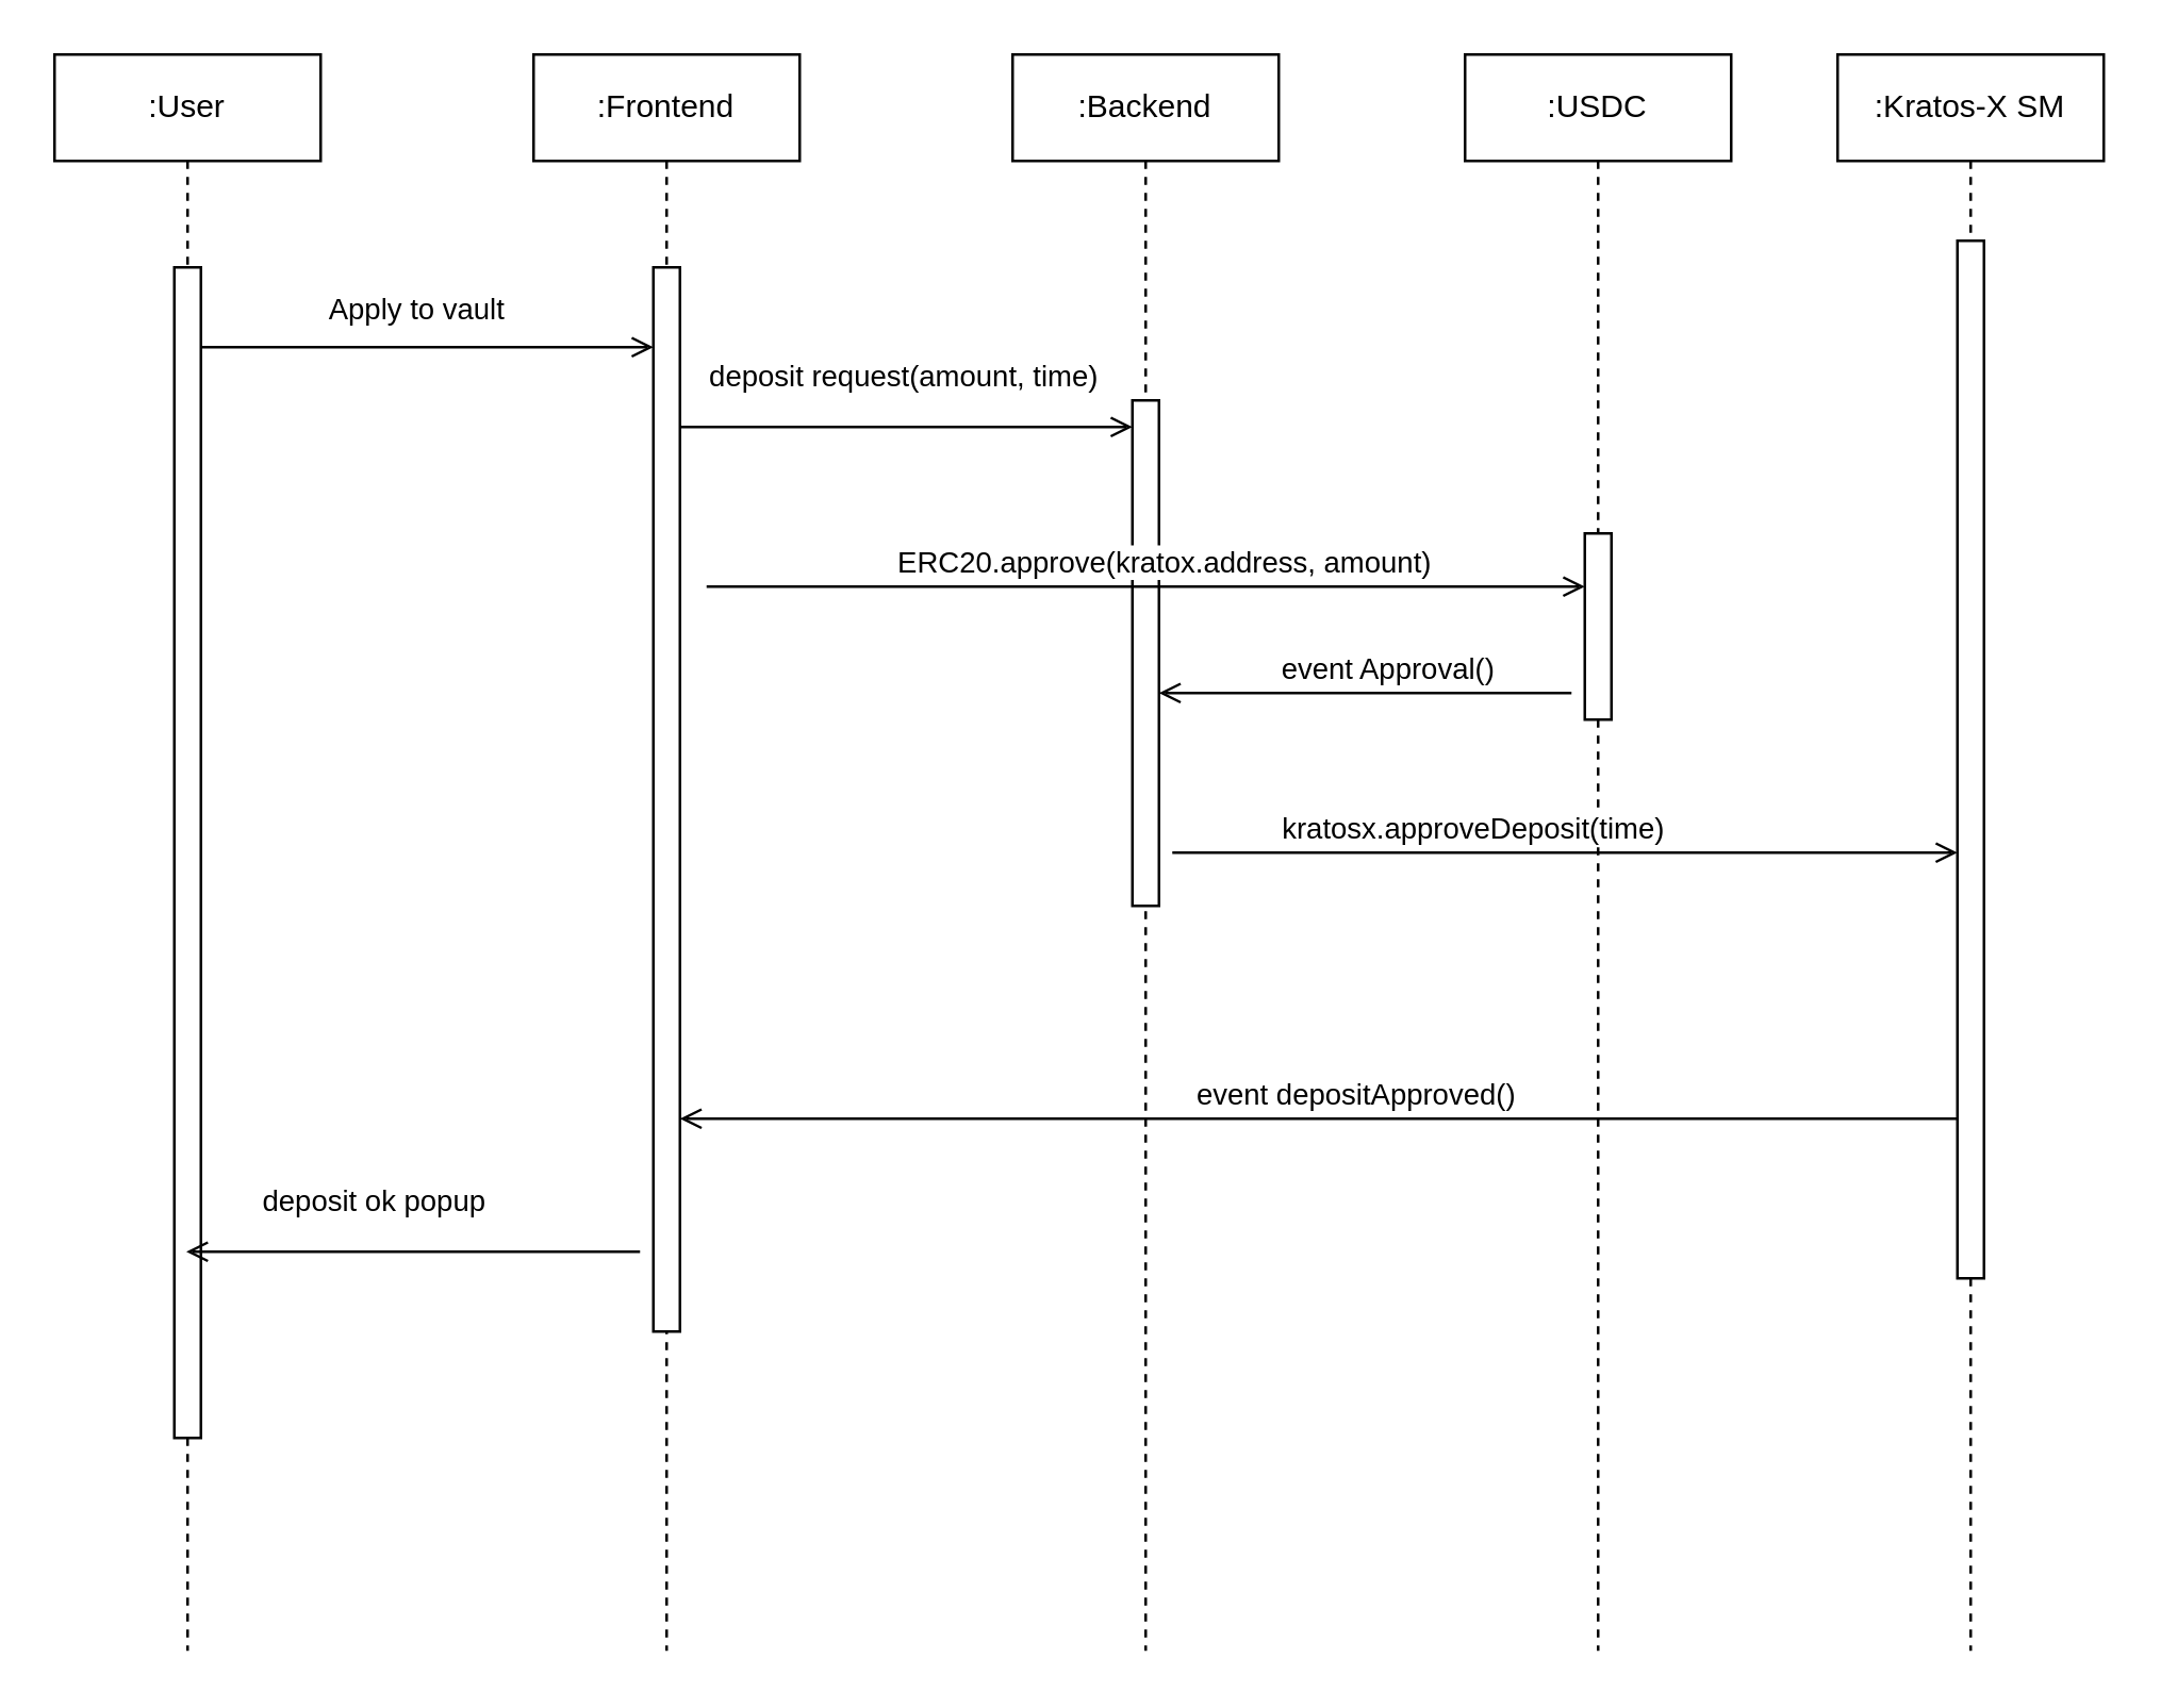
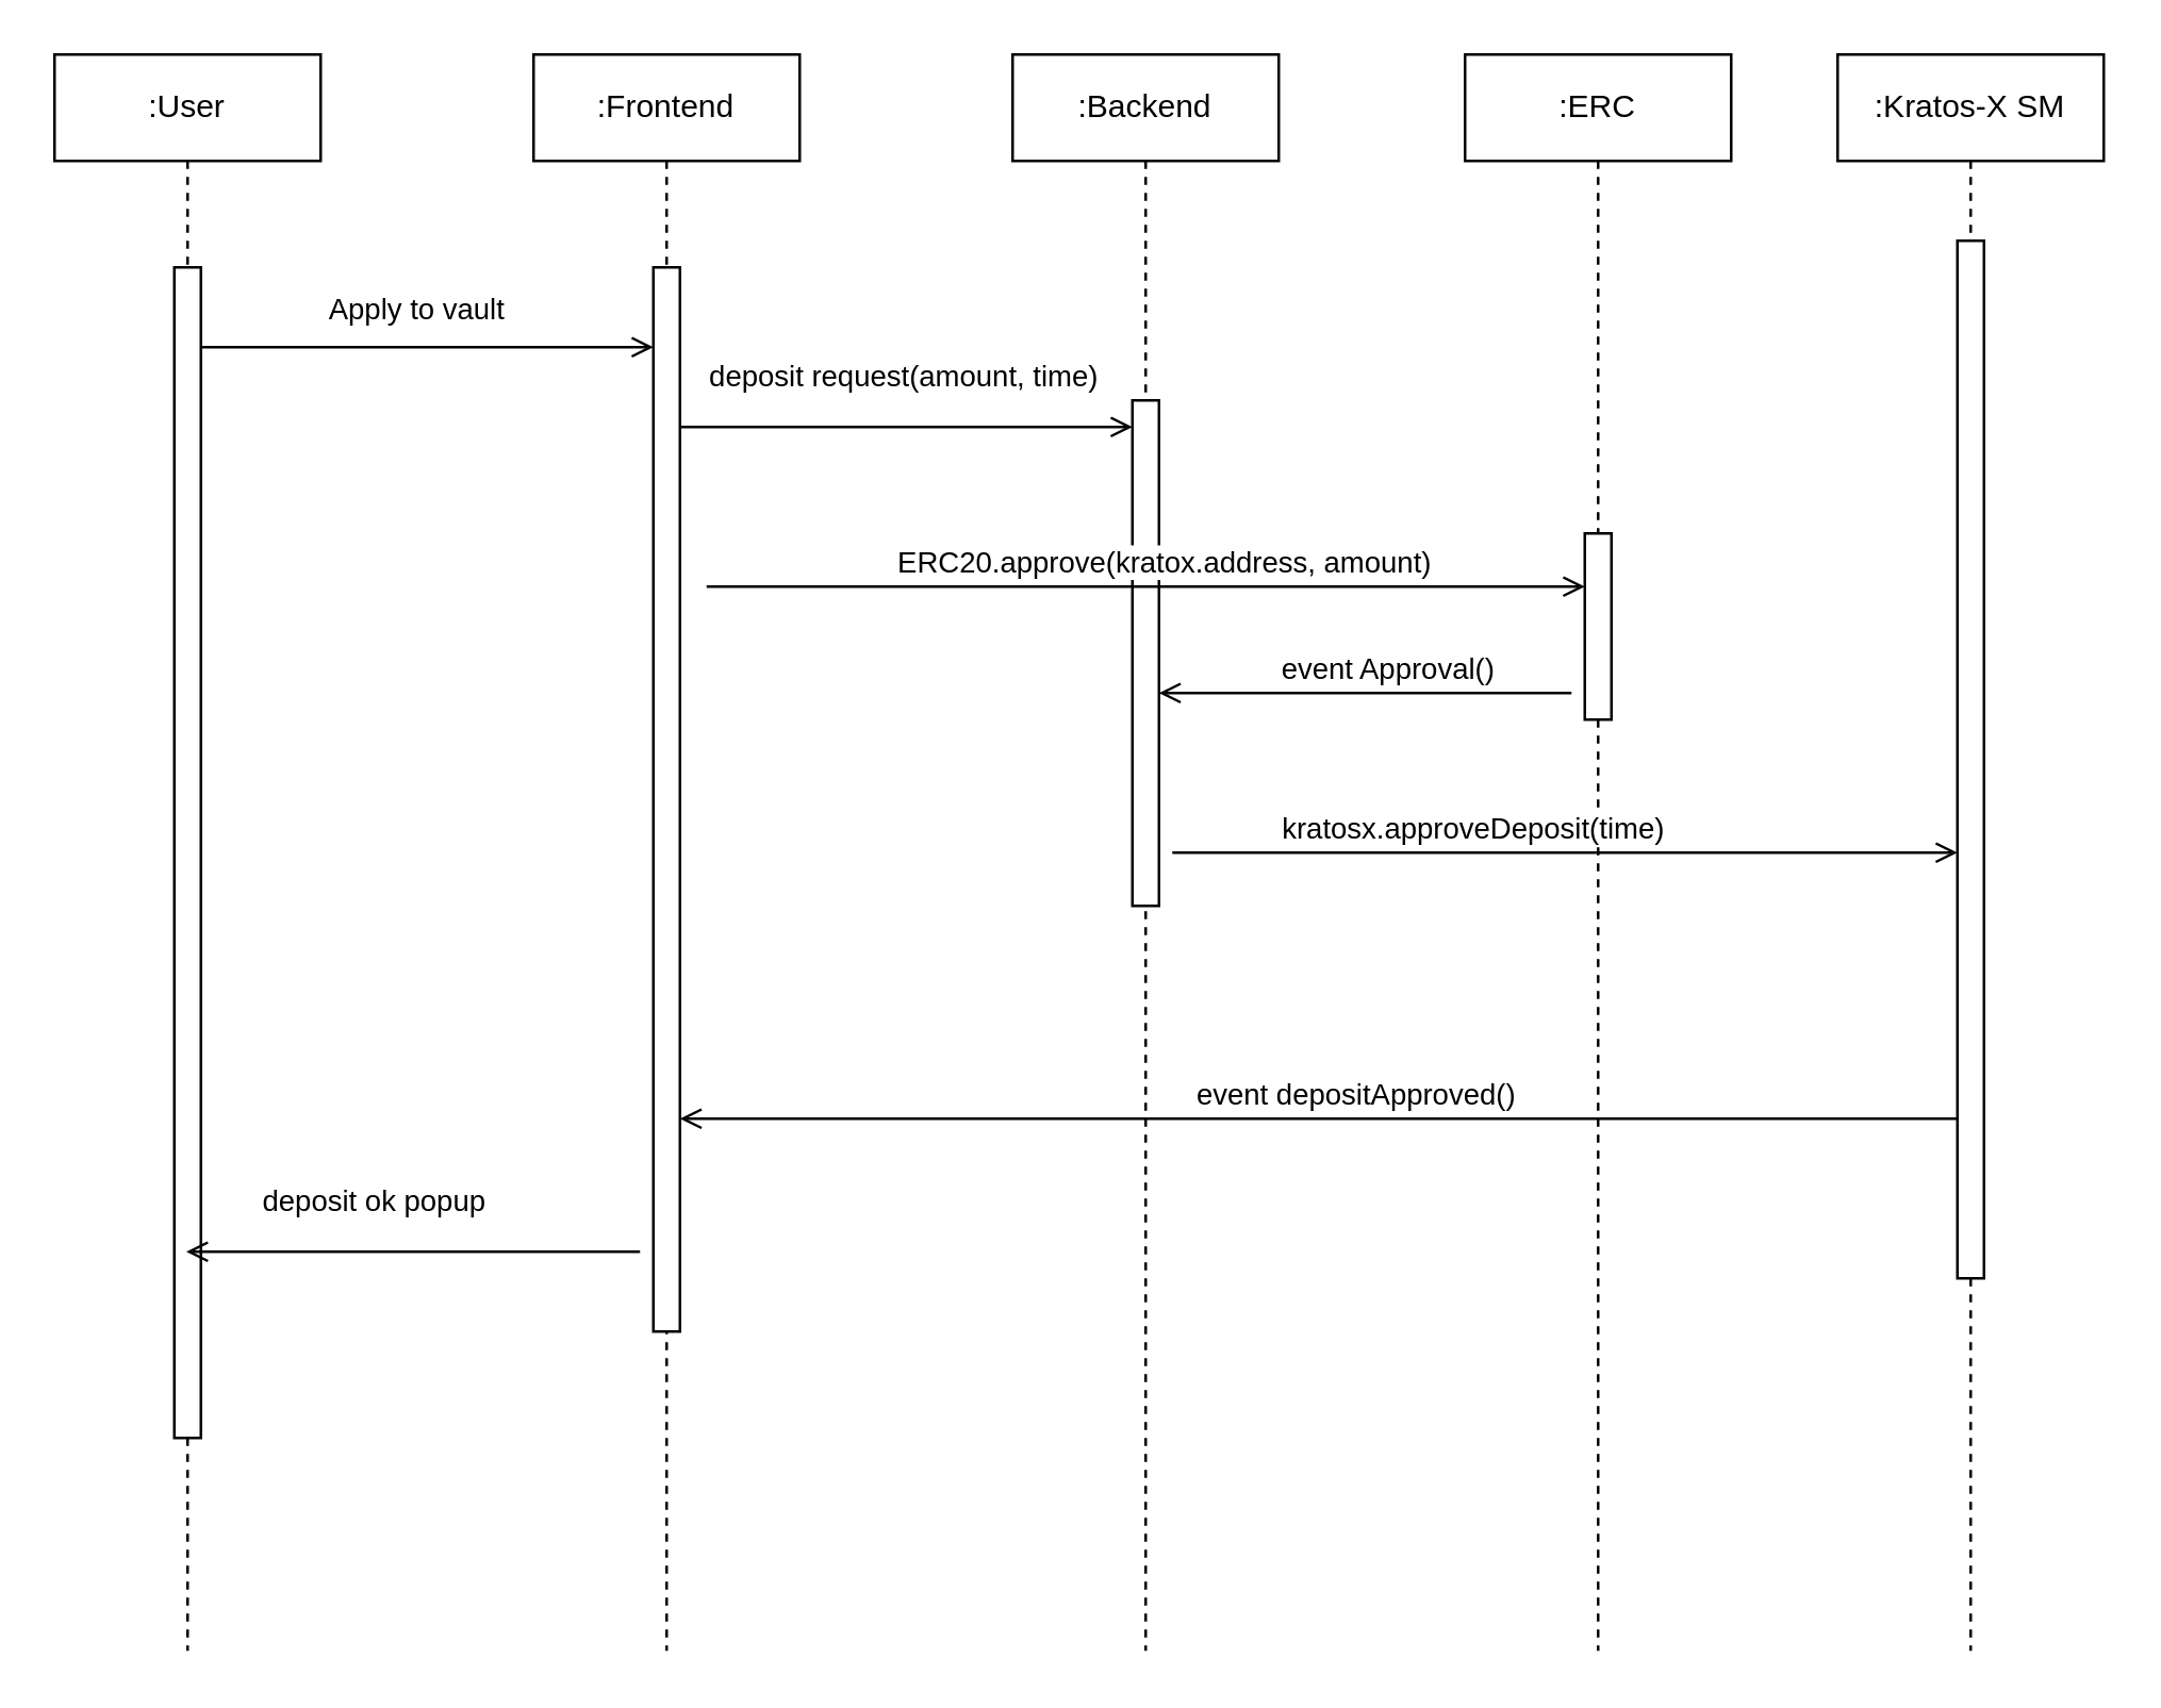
  <mxCell id="0" />
  <mxCell id="1" parent="0" />
  <mxCell id="2" value=":User" style="shape=umlLifeline;perimeter=lifelinePerimeter;whiteSpace=wrap;html=1;container=0;dropTarget=0;collapsible=0;recursiveResize=0;outlineConnect=0;portConstraint=eastwest;newEdgeStyle={&quot;edgeStyle&quot;:&quot;elbowEdgeStyle&quot;,&quot;elbow&quot;:&quot;vertical&quot;,&quot;curved&quot;:0,&quot;rounded&quot;:0};" vertex="1" parent="1"><mxGeometry x="20" y="20" width="100" height="600" as="geometry" /></mxCell>
  <mxCell id="3" value="" style="html=1;points=[];perimeter=orthogonalPerimeter;outlineConnect=0;targetShapes=umlLifeline;portConstraint=eastwest;newEdgeStyle={&quot;edgeStyle&quot;:&quot;elbowEdgeStyle&quot;,&quot;elbow&quot;:&quot;vertical&quot;,&quot;curved&quot;:0,&quot;rounded&quot;:0};" vertex="1" parent="2"><mxGeometry x="45" y="80" width="10" height="440" as="geometry" /></mxCell>
  <mxCell id="4" value=":Frontend" style="shape=umlLifeline;perimeter=lifelinePerimeter;whiteSpace=wrap;html=1;container=0;dropTarget=0;collapsible=0;recursiveResize=0;outlineConnect=0;portConstraint=eastwest;newEdgeStyle={&quot;edgeStyle&quot;:&quot;elbowEdgeStyle&quot;,&quot;elbow&quot;:&quot;vertical&quot;,&quot;curved&quot;:0,&quot;rounded&quot;:0};" vertex="1" parent="1"><mxGeometry x="200" y="20" width="100" height="600" as="geometry" /></mxCell>
  <mxCell id="5" value="" style="html=1;points=[];perimeter=orthogonalPerimeter;outlineConnect=0;targetShapes=umlLifeline;portConstraint=eastwest;newEdgeStyle={&quot;edgeStyle&quot;:&quot;elbowEdgeStyle&quot;,&quot;elbow&quot;:&quot;vertical&quot;,&quot;curved&quot;:0,&quot;rounded&quot;:0};" vertex="1" parent="4"><mxGeometry x="45" y="80" width="10" height="400" as="geometry" /></mxCell>
  <mxCell id="6" value=":Backend" style="shape=umlLifeline;perimeter=lifelinePerimeter;whiteSpace=wrap;html=1;container=0;dropTarget=0;collapsible=0;recursiveResize=0;outlineConnect=0;portConstraint=eastwest;newEdgeStyle={&quot;edgeStyle&quot;:&quot;elbowEdgeStyle&quot;,&quot;elbow&quot;:&quot;vertical&quot;,&quot;curved&quot;:0,&quot;rounded&quot;:0};" vertex="1" parent="1"><mxGeometry x="380" y="20" width="100" height="600" as="geometry" /></mxCell>
  <mxCell id="7" value="" style="html=1;points=[];perimeter=orthogonalPerimeter;outlineConnect=0;targetShapes=umlLifeline;portConstraint=eastwest;newEdgeStyle={&quot;edgeStyle&quot;:&quot;elbowEdgeStyle&quot;,&quot;elbow&quot;:&quot;vertical&quot;,&quot;curved&quot;:0,&quot;rounded&quot;:0};" vertex="1" parent="6"><mxGeometry x="45" y="130" width="10" height="190" as="geometry" /></mxCell>
- <mxCell id="8" value=":USDC" style="shape=umlLifeline;perimeter=lifelinePerimeter;whiteSpace=wrap;html=1;container=0;dropTarget=0;collapsible=0;recursiveResize=0;outlineConnect=0;portConstraint=eastwest;newEdgeStyle={&quot;edgeStyle&quot;:&quot;elbowEdgeStyle&quot;,&quot;elbow&quot;:&quot;vertical&quot;,&quot;curved&quot;:0,&quot;rounded&quot;:0};" vertex="1" parent="1"><mxGeometry x="550" y="20" width="100" height="600" as="geometry" /></mxCell>
+ <mxCell id="8" value=":ERC" style="shape=umlLifeline;perimeter=lifelinePerimeter;whiteSpace=wrap;html=1;container=0;dropTarget=0;collapsible=0;recursiveResize=0;outlineConnect=0;portConstraint=eastwest;newEdgeStyle={&quot;edgeStyle&quot;:&quot;elbowEdgeStyle&quot;,&quot;elbow&quot;:&quot;vertical&quot;,&quot;curved&quot;:0,&quot;rounded&quot;:0};" vertex="1" parent="1"><mxGeometry x="550" y="20" width="100" height="600" as="geometry" /></mxCell>
  <mxCell id="9" value="" style="html=1;points=[];perimeter=orthogonalPerimeter;outlineConnect=0;targetShapes=umlLifeline;portConstraint=eastwest;newEdgeStyle={&quot;edgeStyle&quot;:&quot;elbowEdgeStyle&quot;,&quot;elbow&quot;:&quot;vertical&quot;,&quot;curved&quot;:0,&quot;rounded&quot;:0};" vertex="1" parent="8"><mxGeometry x="45" y="180" width="10" height="70" as="geometry" /></mxCell>
  <mxCell id="10" value=":Kratos-X SM" style="shape=umlLifeline;perimeter=lifelinePerimeter;whiteSpace=wrap;html=1;container=0;dropTarget=0;collapsible=0;recursiveResize=0;outlineConnect=0;portConstraint=eastwest;newEdgeStyle={&quot;edgeStyle&quot;:&quot;elbowEdgeStyle&quot;,&quot;elbow&quot;:&quot;vertical&quot;,&quot;curved&quot;:0,&quot;rounded&quot;:0};" vertex="1" parent="1"><mxGeometry x="690" y="20" width="100" height="600" as="geometry" /></mxCell>
  <mxCell id="11" value="" style="html=1;points=[];perimeter=orthogonalPerimeter;outlineConnect=0;targetShapes=umlLifeline;portConstraint=eastwest;newEdgeStyle={&quot;edgeStyle&quot;:&quot;elbowEdgeStyle&quot;,&quot;elbow&quot;:&quot;vertical&quot;,&quot;curved&quot;:0,&quot;rounded&quot;:0};" vertex="1" parent="10"><mxGeometry x="45" y="70" width="10" height="390" as="geometry" /></mxCell>
  <mxCell id="12" value="" style="endArrow=open;html=1;rounded=0;endFill=0;" edge="1" parent="1" target="5"><mxGeometry width="50" height="50" relative="1" as="geometry"><mxPoint x="75" y="130" as="sourcePoint" /><mxPoint x="230" y="130" as="targetPoint" /></mxGeometry></mxCell>
  <mxCell id="13" value="Apply to vault" style="edgeLabel;html=1;align=center;verticalAlign=middle;resizable=0;points=[];" vertex="1" connectable="0" parent="12"><mxGeometry x="-0.059" y="-3" relative="1" as="geometry"><mxPoint y="-18" as="offset" /></mxGeometry></mxCell>
  <mxCell id="14" value="" style="endArrow=open;html=1;rounded=0;endFill=0;" edge="1" parent="1" target="7"><mxGeometry width="50" height="50" relative="1" as="geometry"><mxPoint x="255" y="160" as="sourcePoint" /><mxPoint x="420" y="160" as="targetPoint" /></mxGeometry></mxCell>
  <mxCell id="15" value="deposit request(amount, time)" style="edgeLabel;html=1;align=center;verticalAlign=middle;resizable=0;points=[];" vertex="1" connectable="0" parent="14"><mxGeometry x="-0.232" relative="1" as="geometry"><mxPoint x="18" y="-20" as="offset" /></mxGeometry></mxCell>
  <mxCell id="16" value="" style="endArrow=open;html=1;rounded=0;endFill=0;" edge="1" parent="1"><mxGeometry width="50" height="50" relative="1" as="geometry"><mxPoint x="265" y="220" as="sourcePoint" /><mxPoint x="595" y="220" as="targetPoint" /></mxGeometry></mxCell>
  <mxCell id="17" value="ERC20.approve(kratox.address, amount)" style="edgeLabel;html=1;align=center;verticalAlign=middle;resizable=0;points=[];" vertex="1" connectable="0" parent="16"><mxGeometry x="-0.016" relative="1" as="geometry"><mxPoint x="9" y="-10" as="offset" /></mxGeometry></mxCell>
  <mxCell id="18" value="" style="endArrow=none;html=1;rounded=0;endFill=0;startArrow=open;startFill=0;" edge="1" parent="1"><mxGeometry width="50" height="50" relative="1" as="geometry"><mxPoint x="435" y="260" as="sourcePoint" /><mxPoint x="590" y="260" as="targetPoint" /></mxGeometry></mxCell>
  <mxCell id="19" value="event Approval()" style="edgeLabel;html=1;align=center;verticalAlign=middle;resizable=0;points=[];" vertex="1" connectable="0" parent="18"><mxGeometry x="0.058" y="-1" relative="1" as="geometry"><mxPoint x="3" y="-11" as="offset" /></mxGeometry></mxCell>
  <mxCell id="20" value="" style="endArrow=open;html=1;rounded=0;endFill=0;" edge="1" parent="1" target="11"><mxGeometry width="50" height="50" relative="1" as="geometry"><mxPoint x="440" y="320" as="sourcePoint" /><mxPoint x="730" y="320" as="targetPoint" /></mxGeometry></mxCell>
  <mxCell id="21" value="kratosx.approveDeposit(time)" style="edgeLabel;html=1;align=center;verticalAlign=middle;resizable=0;points=[];" vertex="1" connectable="0" parent="20"><mxGeometry x="-0.221" relative="1" as="geometry"><mxPoint x="-3" y="-10" as="offset" /></mxGeometry></mxCell>
  <mxCell id="22" value="" style="endArrow=none;html=1;rounded=0;startArrow=open;startFill=0;" edge="1" parent="1" source="5"><mxGeometry width="50" height="50" relative="1" as="geometry"><mxPoint x="260" y="420" as="sourcePoint" /><mxPoint x="735" y="420" as="targetPoint" /></mxGeometry></mxCell>
  <mxCell id="23" value="event depositApproved()" style="edgeLabel;html=1;align=center;verticalAlign=middle;resizable=0;points=[];" vertex="1" connectable="0" parent="22"><mxGeometry x="0.019" y="2" relative="1" as="geometry"><mxPoint x="8" y="-8" as="offset" /></mxGeometry></mxCell>
  <mxCell id="24" value="" style="endArrow=none;html=1;rounded=0;startArrow=open;startFill=0;" edge="1" parent="1" source="2"><mxGeometry width="50" height="50" relative="1" as="geometry"><mxPoint x="110" y="470" as="sourcePoint" /><mxPoint x="240" y="470" as="targetPoint" /></mxGeometry></mxCell>
  <mxCell id="25" value="deposit ok popup" style="edgeLabel;html=1;align=center;verticalAlign=middle;resizable=0;points=[];" vertex="1" connectable="0" parent="24"><mxGeometry x="-0.271" y="-2" relative="1" as="geometry"><mxPoint x="8" y="-22" as="offset" /></mxGeometry></mxCell>
